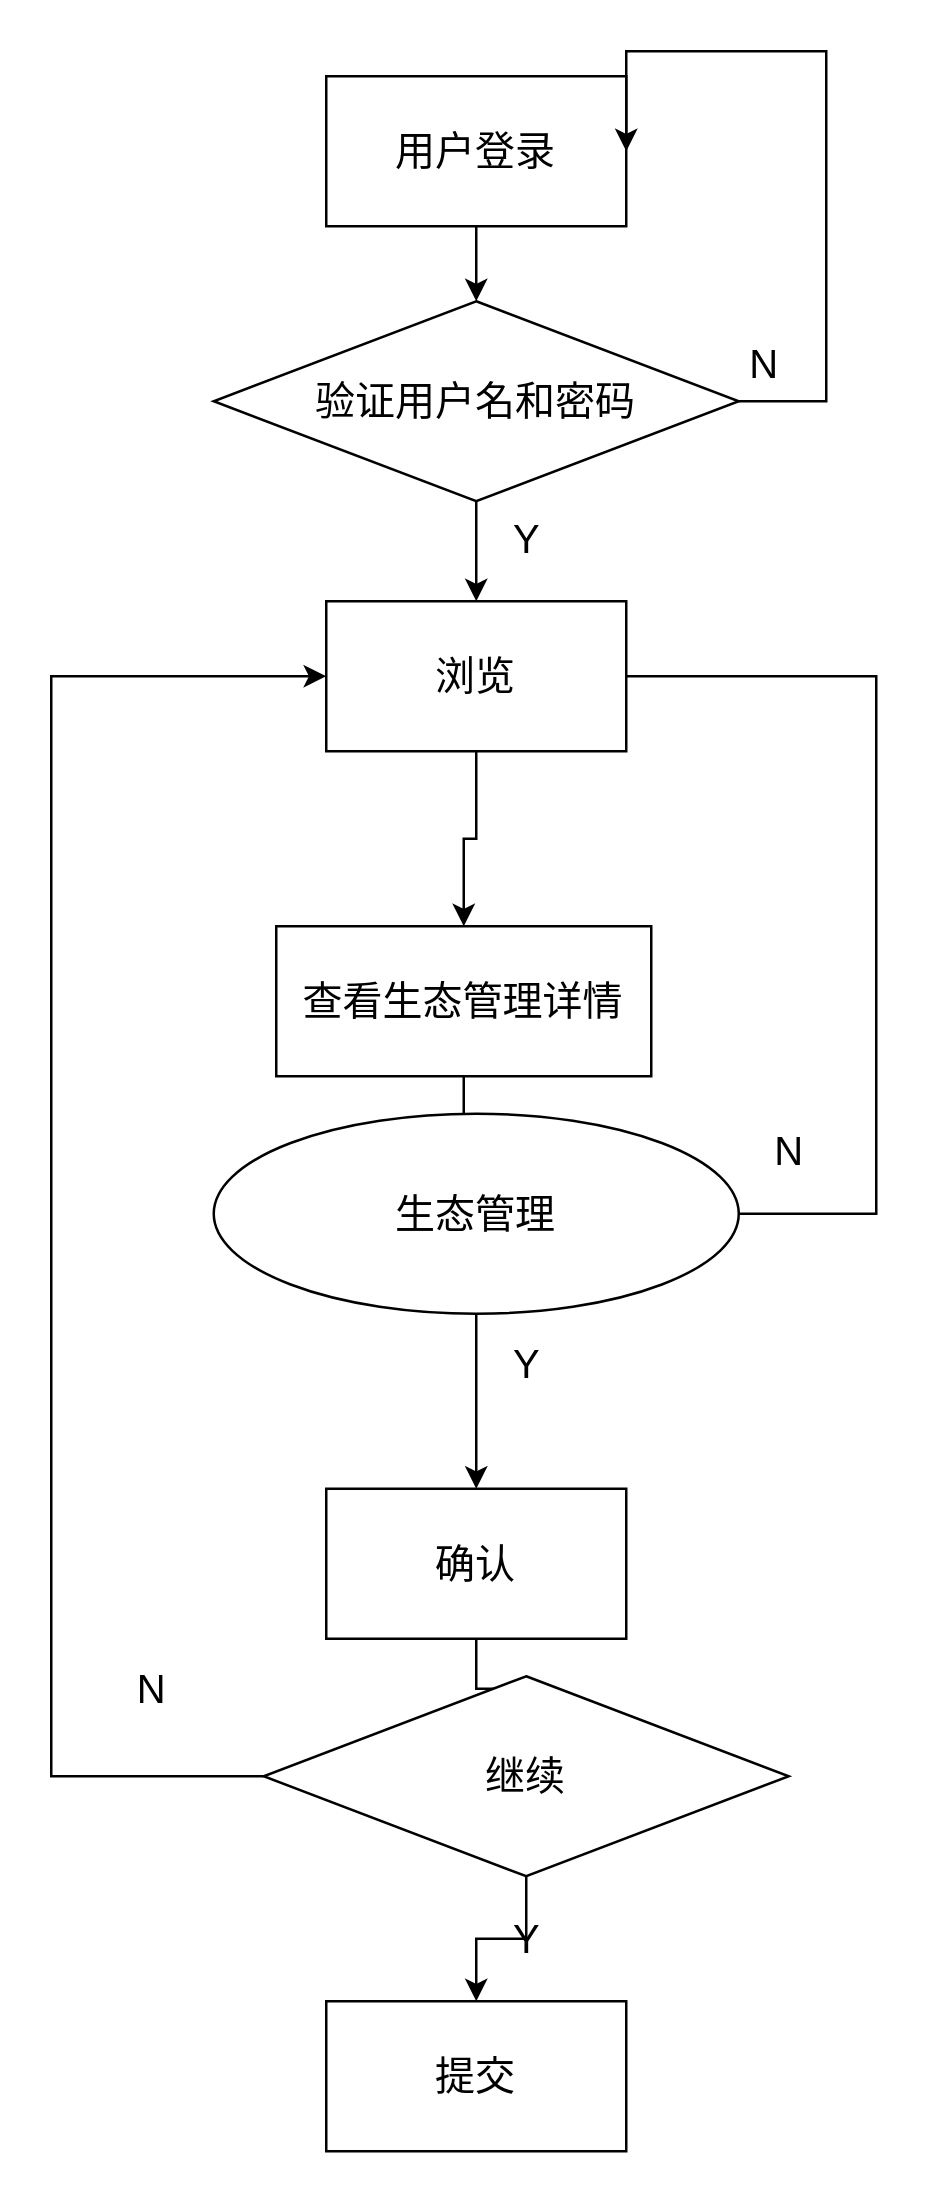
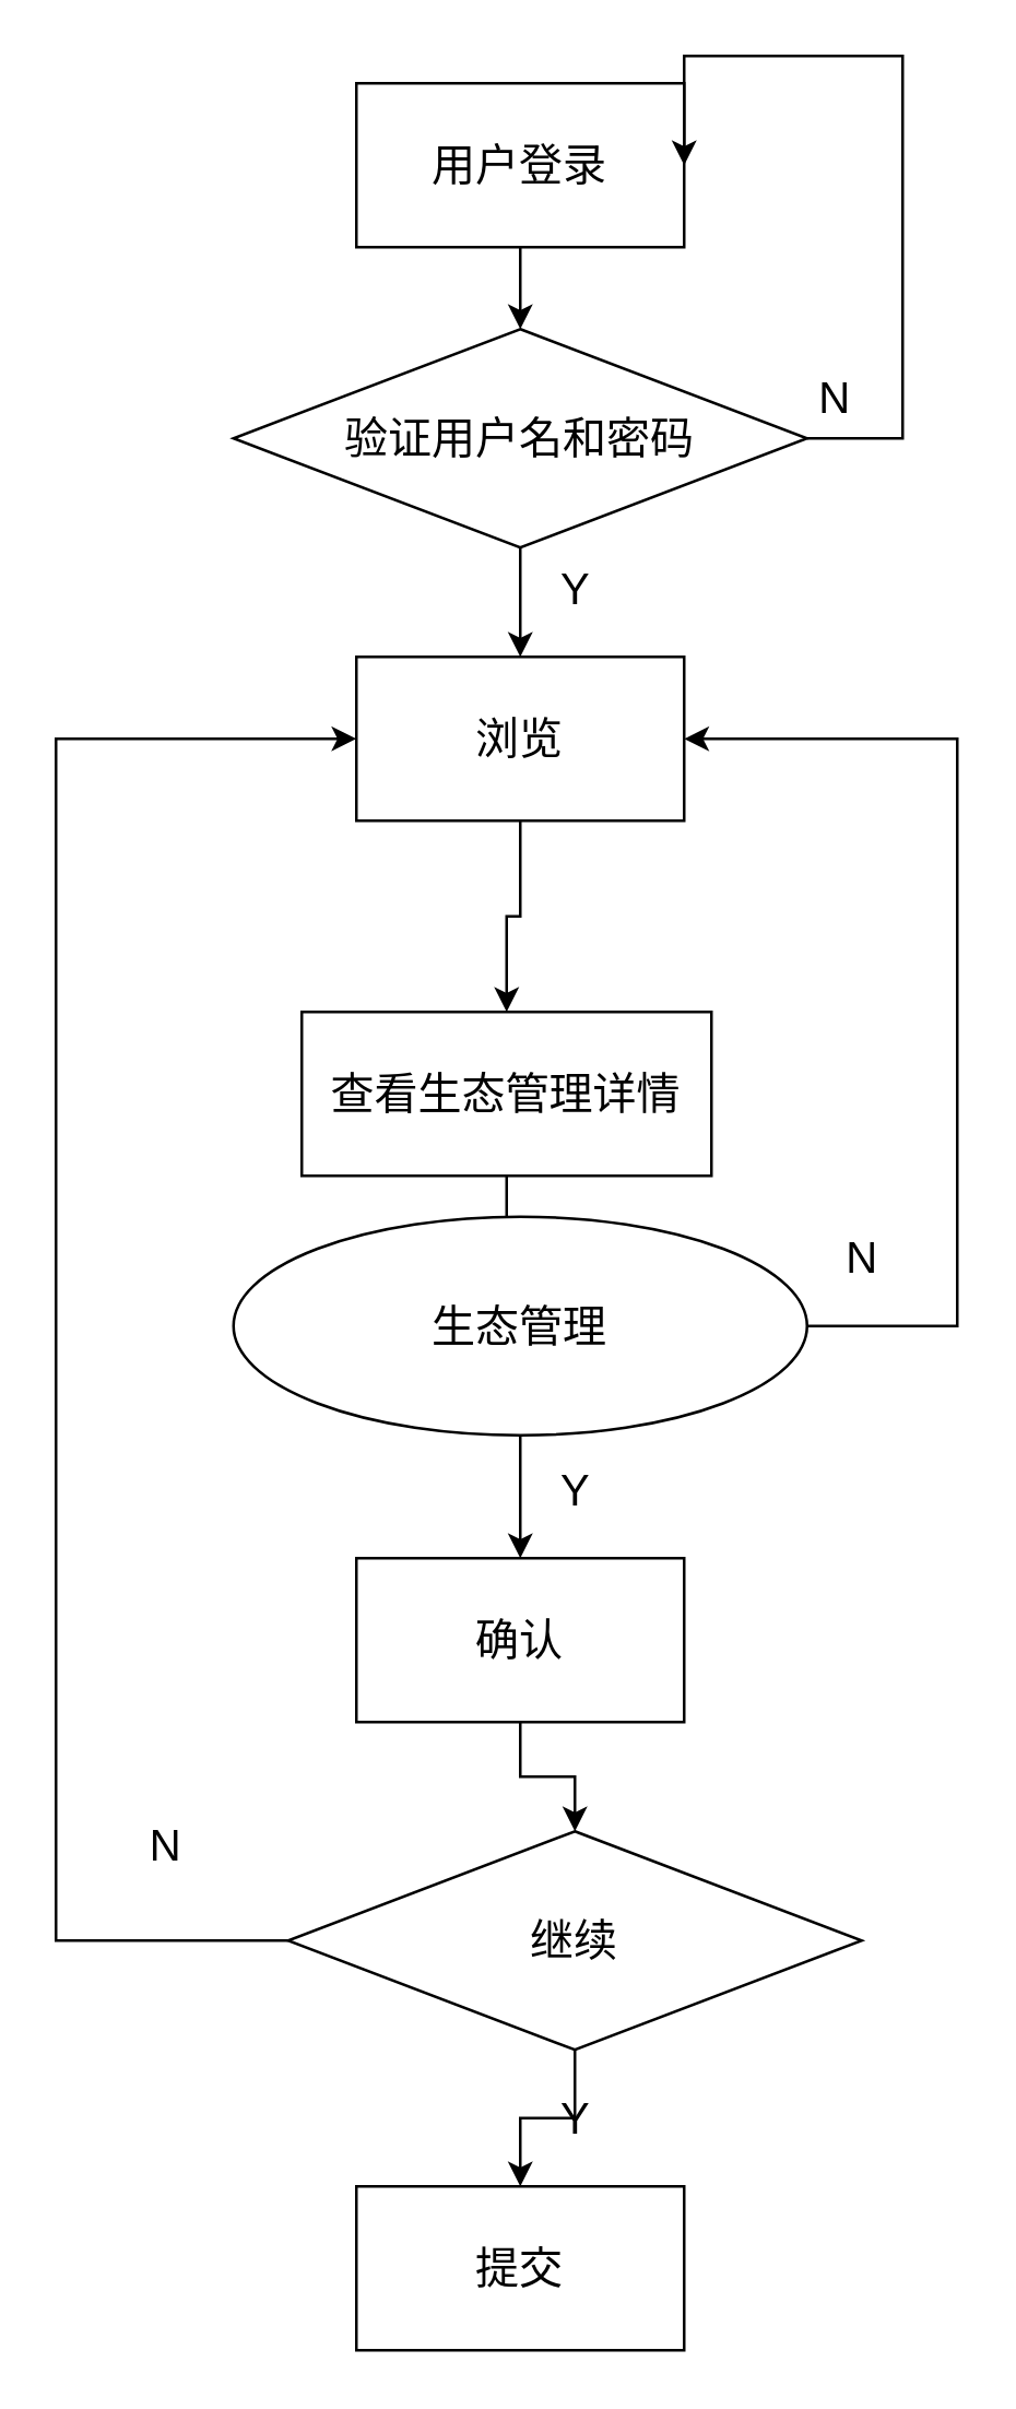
  <mxCell id="0" />
  <mxCell id="1" parent="0" />
  <mxCell id="2" style="edgeStyle=orthogonalEdgeStyle;rounded=0;orthogonalLoop=1;jettySize=auto;html=1;entryX=0.5;entryY=0;entryDx=0;entryDy=0;" edge="1" parent="1" source="3" target="6"><mxGeometry relative="1" as="geometry" /></mxCell>
  <mxCell id="3" value="&lt;font style=&quot;font-size: 16px;&quot;&gt;用户登录&lt;/font&gt;" style="whiteSpace=wrap;html=1;" vertex="1" parent="1"><mxGeometry x="130" y="30" width="120" height="60" as="geometry" /></mxCell>
  <mxCell id="4" style="edgeStyle=orthogonalEdgeStyle;rounded=0;orthogonalLoop=1;jettySize=auto;html=1;entryX=1;entryY=0.5;entryDx=0;entryDy=0;exitX=1;exitY=0.5;exitDx=0;exitDy=0;" edge="1" parent="1" source="6" target="3"><mxGeometry relative="1" as="geometry"><Array as="points"><mxPoint x="330" y="160" /><mxPoint x="330" y="20" /></Array></mxGeometry></mxCell>
  <mxCell id="5" value="" style="edgeStyle=orthogonalEdgeStyle;rounded=0;orthogonalLoop=1;jettySize=auto;html=1;" edge="1" parent="1" source="6" target="9"><mxGeometry relative="1" as="geometry" /></mxCell>
  <mxCell id="6" value="&lt;font style=&quot;font-size: 16px;&quot;&gt;验证用户名和密码&lt;/font&gt;" style="rhombus;whiteSpace=wrap;html=1;" vertex="1" parent="1"><mxGeometry x="85" y="120" width="210" height="80" as="geometry" /></mxCell>
  <mxCell id="7" value="&lt;font style=&quot;font-size: 16px;&quot;&gt;N&lt;/font&gt;" style="text;html=1;align=center;verticalAlign=middle;resizable=0;points=[];autosize=1;strokeColor=none;fillColor=none;" vertex="1" parent="1"><mxGeometry x="285" y="130" width="40" height="30" as="geometry" /></mxCell>
  <mxCell id="8" style="edgeStyle=orthogonalEdgeStyle;rounded=0;orthogonalLoop=1;jettySize=auto;html=1;entryX=0.5;entryY=0;entryDx=0;entryDy=0;" edge="1" parent="1" source="9" target="12"><mxGeometry relative="1" as="geometry" /></mxCell>
  <mxCell id="9" value="&lt;font style=&quot;font-size: 16px;&quot;&gt;浏览&lt;/font&gt;" style="whiteSpace=wrap;html=1;" vertex="1" parent="1"><mxGeometry x="130" y="240" width="120" height="60" as="geometry" /></mxCell>
  <mxCell id="10" value="&lt;font style=&quot;font-size: 16px;&quot;&gt;Y&lt;/font&gt;" style="text;html=1;align=center;verticalAlign=middle;resizable=0;points=[];autosize=1;strokeColor=none;fillColor=none;" vertex="1" parent="1"><mxGeometry x="195" y="200" width="30" height="30" as="geometry" /></mxCell>
  <mxCell id="11" style="edgeStyle=orthogonalEdgeStyle;rounded=0;orthogonalLoop=1;jettySize=auto;html=1;" edge="1" parent="1" source="12" target="15"><mxGeometry relative="1" as="geometry" /></mxCell>
  <mxCell id="12" value="&lt;span style=&quot;font-size: 16px;&quot;&gt;查看生态管理详情&lt;/span&gt;" style="whiteSpace=wrap;html=1;" vertex="1" parent="1"><mxGeometry x="110" y="370" width="150" height="60" as="geometry" /></mxCell>
  <mxCell id="13" style="edgeStyle=orthogonalEdgeStyle;rounded=0;orthogonalLoop=1;jettySize=auto;html=1;" edge="1" parent="1" source="15" target="17"><mxGeometry relative="1" as="geometry" /></mxCell>
- <mxCell id="14" style="edgeStyle=orthogonalEdgeStyle;rounded=0;orthogonalLoop=1;jettySize=auto;html=1;exitX=1;exitY=0.5;exitDx=0;exitDy=0;entryX=1;entryY=0.5;entryDx=0;entryDy=0;endArrow=none;" edge="1" parent="1" source="15" target="9"><mxGeometry relative="1" as="geometry"><Array as="points"><mxPoint x="350" y="485" /><mxPoint x="350" y="270" /></Array></mxGeometry></mxCell>
+ <mxCell id="14" style="edgeStyle=orthogonalEdgeStyle;rounded=0;orthogonalLoop=1;jettySize=auto;html=1;exitX=1;exitY=0.5;exitDx=0;exitDy=0;entryX=1;entryY=0.5;entryDx=0;entryDy=0;" edge="1" parent="1" source="15" target="9"><mxGeometry relative="1" as="geometry"><Array as="points"><mxPoint x="350" y="485" /><mxPoint x="350" y="270" /></Array></mxGeometry></mxCell>
  <mxCell id="15" value="&lt;span style=&quot;font-size: 16px;&quot;&gt;生态管理&lt;/span&gt;" style="ellipse;whiteSpace=wrap;html=1;" vertex="1" parent="1"><mxGeometry x="85" y="445" width="210" height="80" as="geometry" /></mxCell>
  <mxCell id="16" style="edgeStyle=orthogonalEdgeStyle;rounded=0;orthogonalLoop=1;jettySize=auto;html=1;entryX=0.5;entryY=0;entryDx=0;entryDy=0;" edge="1" parent="1" source="17" target="21"><mxGeometry relative="1" as="geometry" /></mxCell>
- <mxCell id="17" value="&lt;span style=&quot;font-size: 16px;&quot;&gt;确认&lt;/span&gt;" style="whiteSpace=wrap;html=1;" vertex="1" parent="1"><mxGeometry x="130" y="595" width="120" height="60" as="geometry" /></mxCell>
+ <mxCell id="17" value="&lt;span style=&quot;font-size: 16px;&quot;&gt;确认&lt;/span&gt;" style="whiteSpace=wrap;html=1;" vertex="1" parent="1"><mxGeometry x="130" y="570" width="120" height="60" as="geometry" /></mxCell>
  <mxCell id="18" value="&lt;span style=&quot;font-size: 16px;&quot;&gt;提交&lt;/span&gt;" style="whiteSpace=wrap;html=1;" vertex="1" parent="1"><mxGeometry x="130" y="800" width="120" height="60" as="geometry" /></mxCell>
  <mxCell id="19" style="edgeStyle=orthogonalEdgeStyle;rounded=0;orthogonalLoop=1;jettySize=auto;html=1;" edge="1" parent="1" source="21" target="18"><mxGeometry relative="1" as="geometry" /></mxCell>
  <mxCell id="20" style="edgeStyle=orthogonalEdgeStyle;rounded=0;orthogonalLoop=1;jettySize=auto;html=1;exitX=0;exitY=0.5;exitDx=0;exitDy=0;entryX=0;entryY=0.5;entryDx=0;entryDy=0;" edge="1" parent="1" source="21" target="9"><mxGeometry relative="1" as="geometry"><Array as="points"><mxPoint x="20" y="710" /><mxPoint x="20" y="270" /></Array></mxGeometry></mxCell>
  <mxCell id="21" value="&lt;span style=&quot;font-size: 16px;&quot;&gt;继续&lt;/span&gt;" style="rhombus;whiteSpace=wrap;html=1;" vertex="1" parent="1"><mxGeometry x="105" y="670" width="210" height="80" as="geometry" /></mxCell>
  <mxCell id="22" value="&lt;font style=&quot;font-size: 16px;&quot;&gt;Y&lt;/font&gt;" style="text;html=1;align=center;verticalAlign=middle;resizable=0;points=[];autosize=1;strokeColor=none;fillColor=none;" vertex="1" parent="1"><mxGeometry x="195" y="760" width="30" height="30" as="geometry" /></mxCell>
  <mxCell id="23" value="&lt;font style=&quot;font-size: 16px;&quot;&gt;Y&lt;/font&gt;" style="text;html=1;align=center;verticalAlign=middle;resizable=0;points=[];autosize=1;strokeColor=none;fillColor=none;" vertex="1" parent="1"><mxGeometry x="195" y="530" width="30" height="30" as="geometry" /></mxCell>
  <mxCell id="24" value="&lt;font style=&quot;font-size: 16px;&quot;&gt;N&lt;/font&gt;" style="text;html=1;align=center;verticalAlign=middle;resizable=0;points=[];autosize=1;strokeColor=none;fillColor=none;" vertex="1" parent="1"><mxGeometry x="40" y="660" width="40" height="30" as="geometry" /></mxCell>
  <mxCell id="25" value="&lt;font style=&quot;font-size: 16px;&quot;&gt;N&lt;/font&gt;" style="text;html=1;align=center;verticalAlign=middle;resizable=0;points=[];autosize=1;strokeColor=none;fillColor=none;" vertex="1" parent="1"><mxGeometry x="295" y="445" width="40" height="30" as="geometry" /></mxCell>
